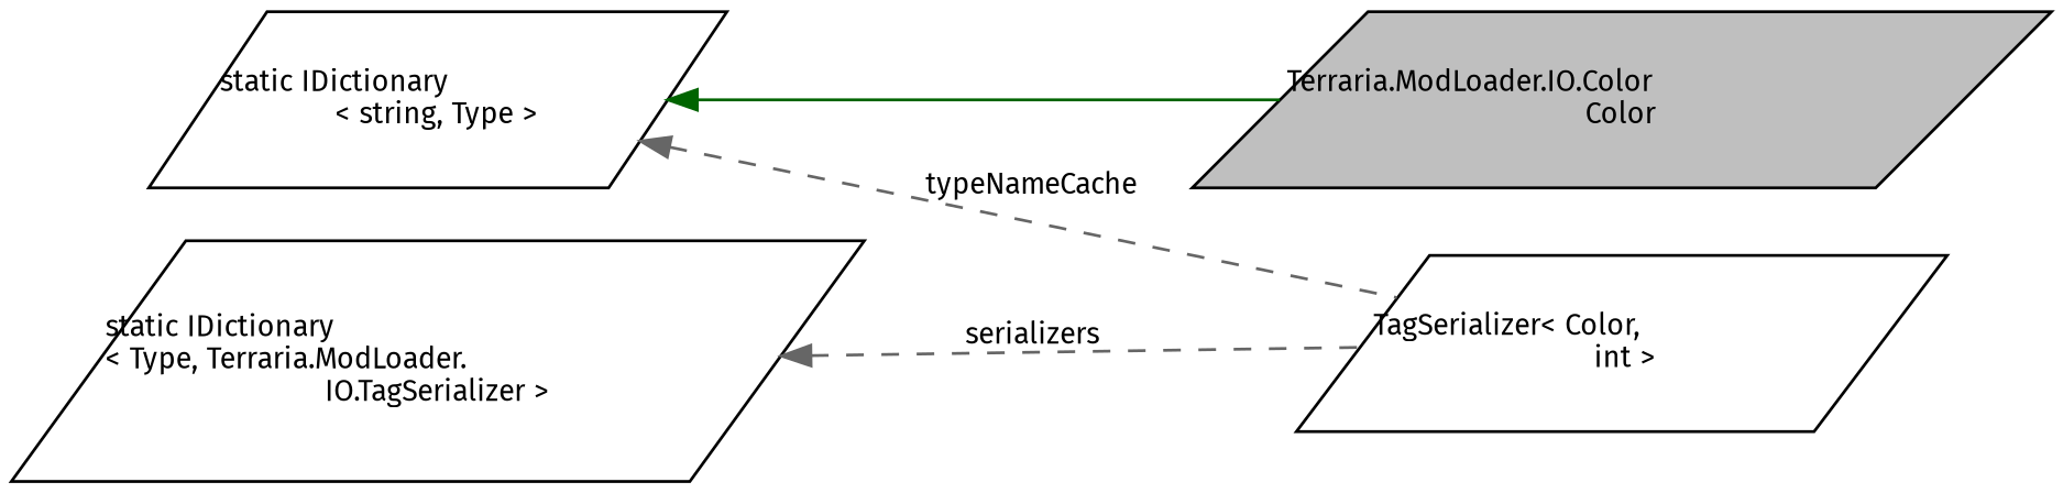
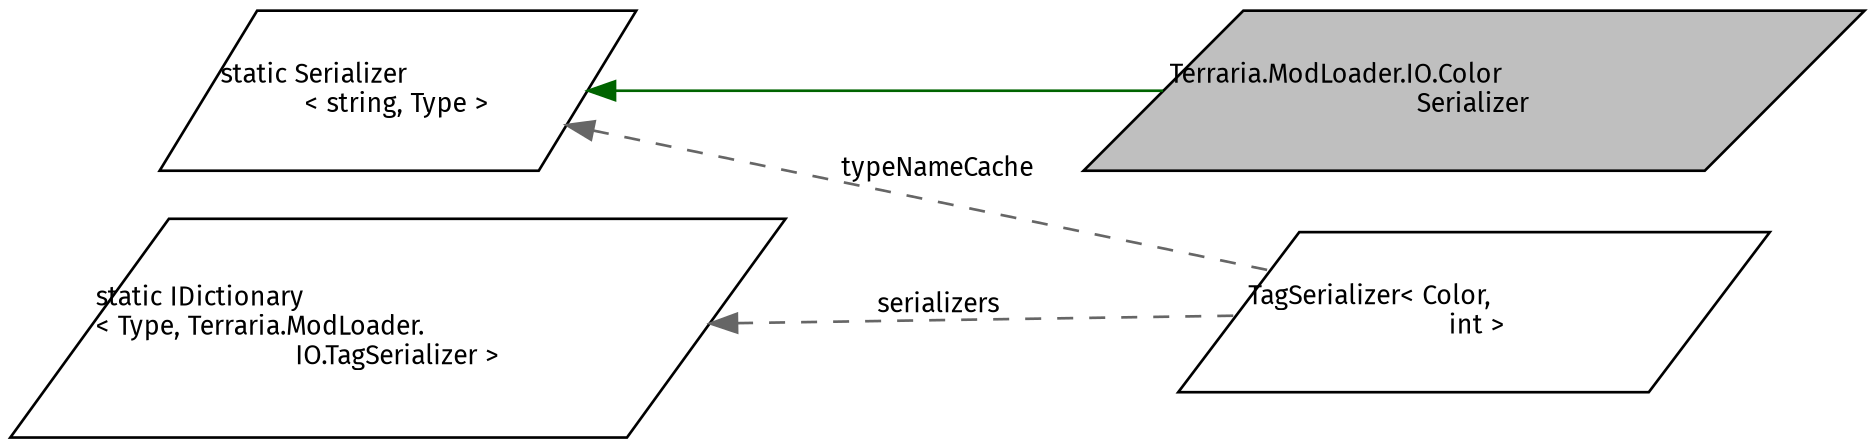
  digraph {
    fontname="Fira Sans"
    rankdir=LR
    node [color=black fillcolor=white fontname="Fira Sans" fontsize=10 shape=parallelogram style=filled]
    edge [color=gray40 dir=back fontname="Fira Sans" fontsize=10 labelfontname=Helvetica labelfontsize=10 style=dashed]
-   n1 [fillcolor=grey75 fontcolor=black height=0.2 label="Terraria.ModLoader.IO.Color\lColor" width=0.4]
+   n1 [fillcolor=grey75 fontcolor=black height=0.2 label="Terraria.ModLoader.IO.Color\lSerializer" width=0.4]
    n2 [height=0.2 label="TagSerializer\< Color,\l int \>" width=0.4]
    n3 [height=0.2 label="static IDictionary\l\< Type, Terraria.ModLoader.\lIO.TagSerializer \>" width=0.4]
-   n4 [height=0.2 label="static IDictionary\l\< string, Type \>" width=0.4]
+   n4 [height=0.2 label="static Serializer\l\< string, Type \>" width=0.4]
    n3 -> n2 [label=" serializers"]
    n4 -> n1 [color=darkgreen style=solid]
    n4 -> n2 [label=" typeNameCache"]
  }
